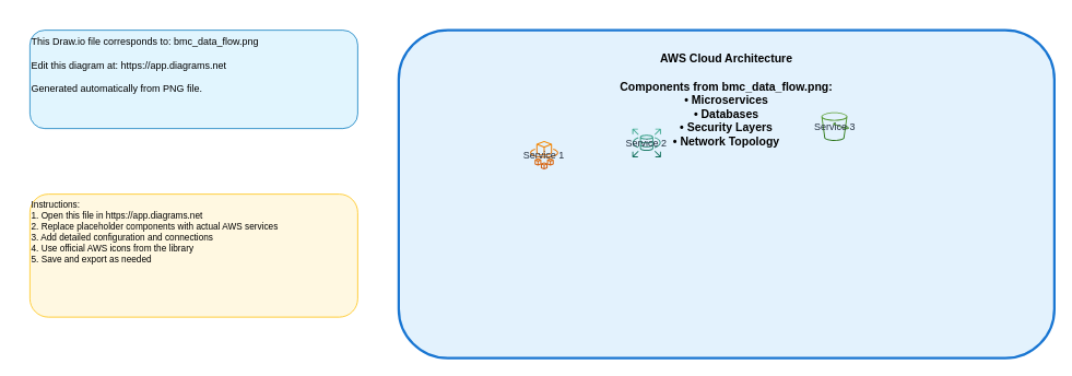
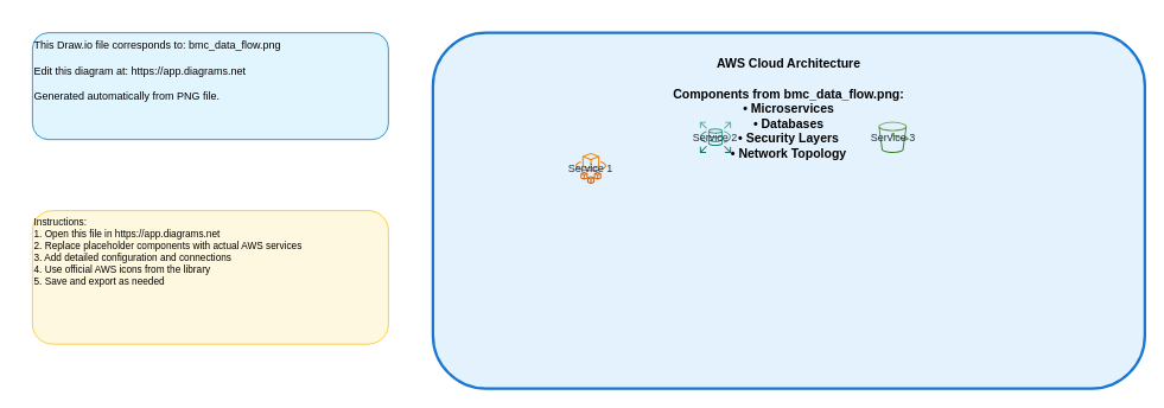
  <mxCell id="0" />
  <mxCell id="1" parent="0" />
  <mxCell id="2" value="This Draw.io file corresponds to: bmc_data_flow.png&#10;&#10;Edit this diagram at: https://app.diagrams.net&#10;&#10;Generated automatically from PNG file." style="rounded=1;whiteSpace=wrap;html=1;fillColor=#E1F5FE;strokeColor=#0277BD;fontSize=12;align=left;verticalAlign=top;" vertex="1" parent="1"><mxGeometry x="20" y="20" width="400" height="120" as="geometry" /></mxCell>
  <mxCell id="3" value="AWS Cloud Architecture&#10;&#10;Components from bmc_data_flow.png:&#10;• Microservices&#10;• Databases&#10;• Security Layers&#10;• Network Topology" style="rounded=1;whiteSpace=wrap;html=1;fillColor=#E3F2FD;strokeColor=#1976D2;strokeWidth=3;fontSize=14;fontStyle=1;verticalAlign=top;spacingTop=20;" vertex="1" parent="1"><mxGeometry x="470" y="20" width="800" height="400" as="geometry" /></mxCell>
  <mxCell id="4" value="Service 1" style="sketch=0;outlineConnect=0;fontColor=#232F3E;gradientColor=#F78E04;gradientDirection=north;fillColor=#D05C17;strokeColor=#ffffff;shape=mxgraph.aws4.fargate;" vertex="1" parent="1"><mxGeometry x="630" y="155" width="35" height="35" as="geometry" /></mxCell>
- <mxCell id="5" value="Service 2" style="sketch=0;outlineConnect=0;fontColor=#232F3E;gradientColor=#4AB29A;gradientDirection=north;fillColor=#116D5B;strokeColor=#ffffff;shape=mxgraph.aws4.rds;" vertex="1" parent="1"><mxGeometry x="755" y="140" width="35" height="35" as="geometry" /></mxCell>
- <mxCell id="6" value="Service 3" style="sketch=0;outlineConnect=0;fontColor=#232F3E;gradientColor=#60A337;gradientDirection=north;fillColor=#277116;strokeColor=#ffffff;shape=mxgraph.aws4.s3;" vertex="1" parent="1"><mxGeometry x="985" y="120" width="35" height="35" as="geometry" /></mxCell>
+ <mxCell id="5" value="Service 2" style="sketch=0;outlineConnect=0;fontColor=#232F3E;gradientColor=#4AB29A;gradientDirection=north;fillColor=#116D5B;strokeColor=#ffffff;shape=mxgraph.aws4.rds;" vertex="1" parent="1"><mxGeometry x="770" y="120" width="35" height="35" as="geometry" /></mxCell>
+ <mxCell id="6" value="Service 3" style="sketch=0;outlineConnect=0;fontColor=#232F3E;gradientColor=#60A337;gradientDirection=north;fillColor=#277116;strokeColor=#ffffff;shape=mxgraph.aws4.s3;" vertex="1" parent="1"><mxGeometry x="970" y="120" width="35" height="35" as="geometry" /></mxCell>
  <mxCell id="7" style="endArrow=classic;html=1;strokeColor=#4CAF50;strokeWidth=2;" edge="1" parent="1" source="4" target="5" />
  <mxCell id="8" style="endArrow=classic;html=1;strokeColor=#4CAF50;strokeWidth=2;" edge="1" parent="1" source="5" target="6" />
  <mxCell id="9" value="Instructions:&#10;1. Open this file in https://app.diagrams.net&#10;2. Replace placeholder components with actual AWS services&#10;3. Add detailed configuration and connections&#10;4. Use official AWS icons from the library&#10;5. Save and export as needed" style="rounded=1;whiteSpace=wrap;html=1;fillColor=#FFF8E1;strokeColor=#FFC107;fontSize=11;align=left;verticalAlign=top;" vertex="1" parent="1"><mxGeometry x="20" y="220" width="400" height="150" as="geometry" /></mxCell>
